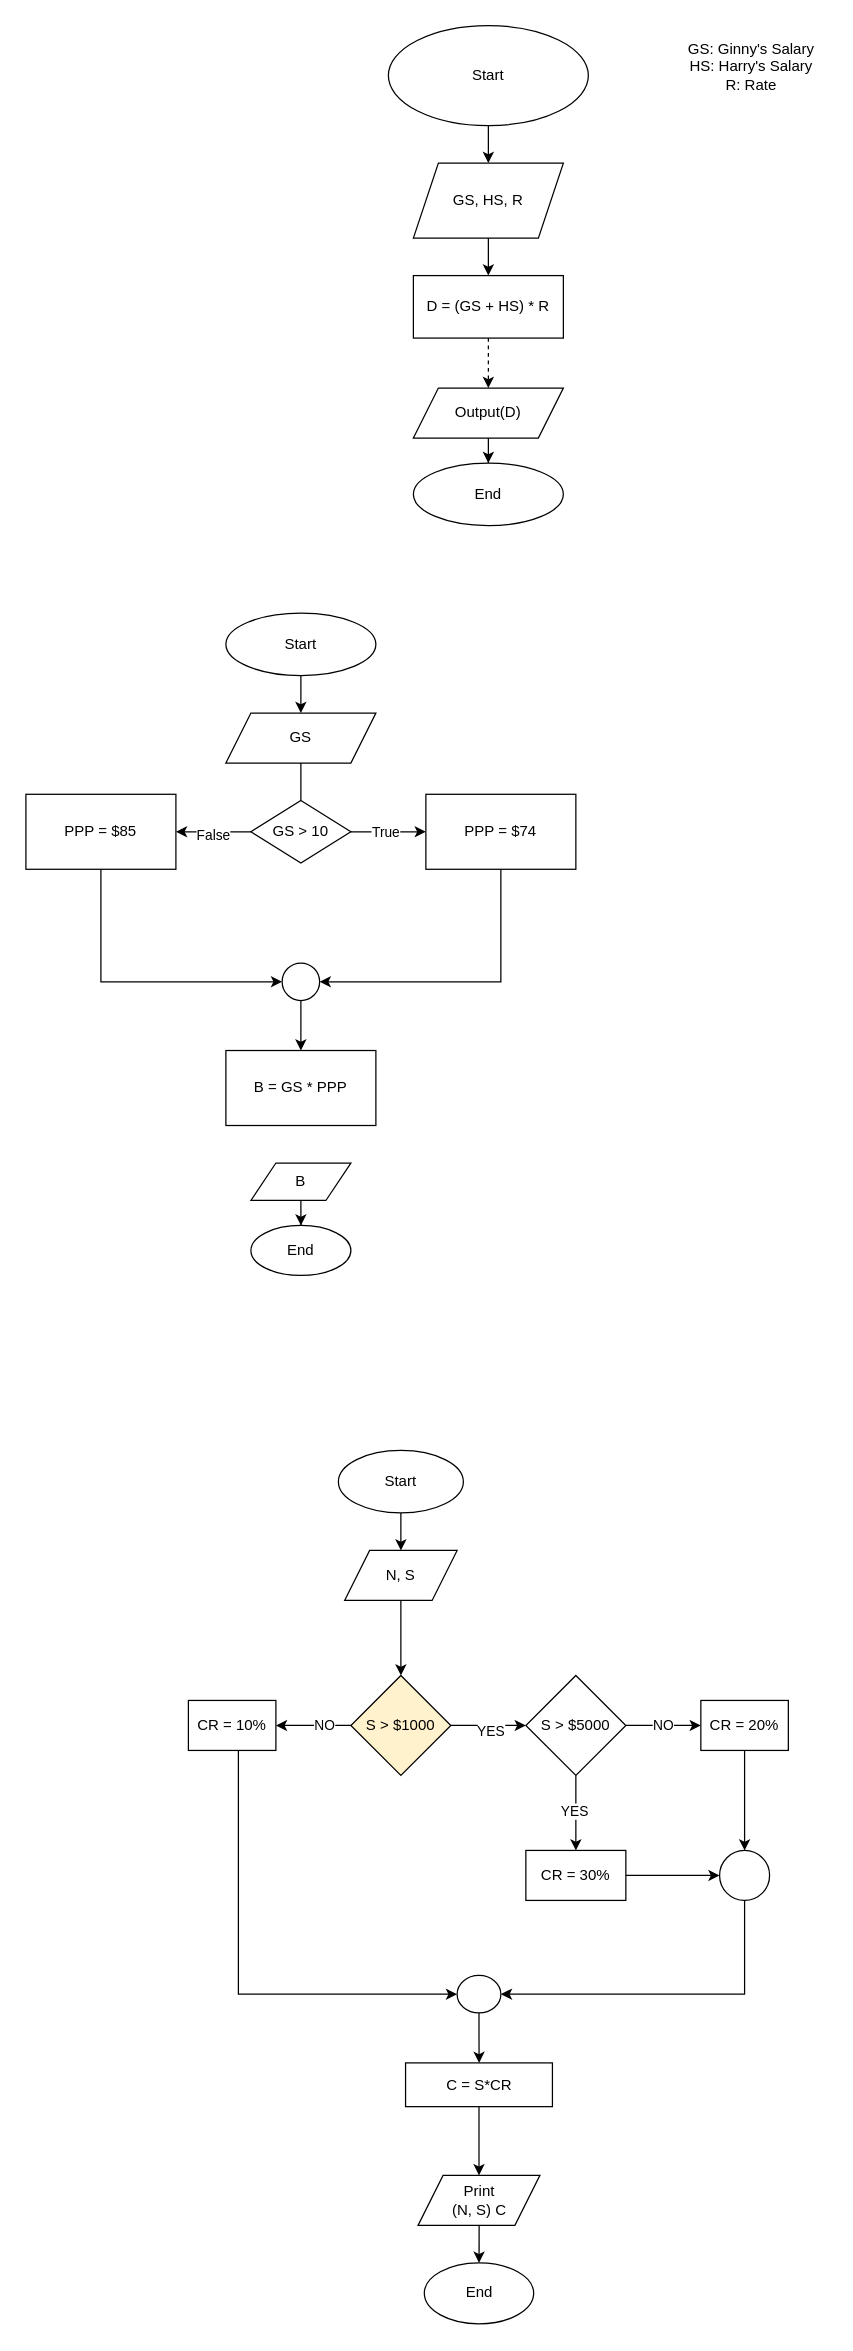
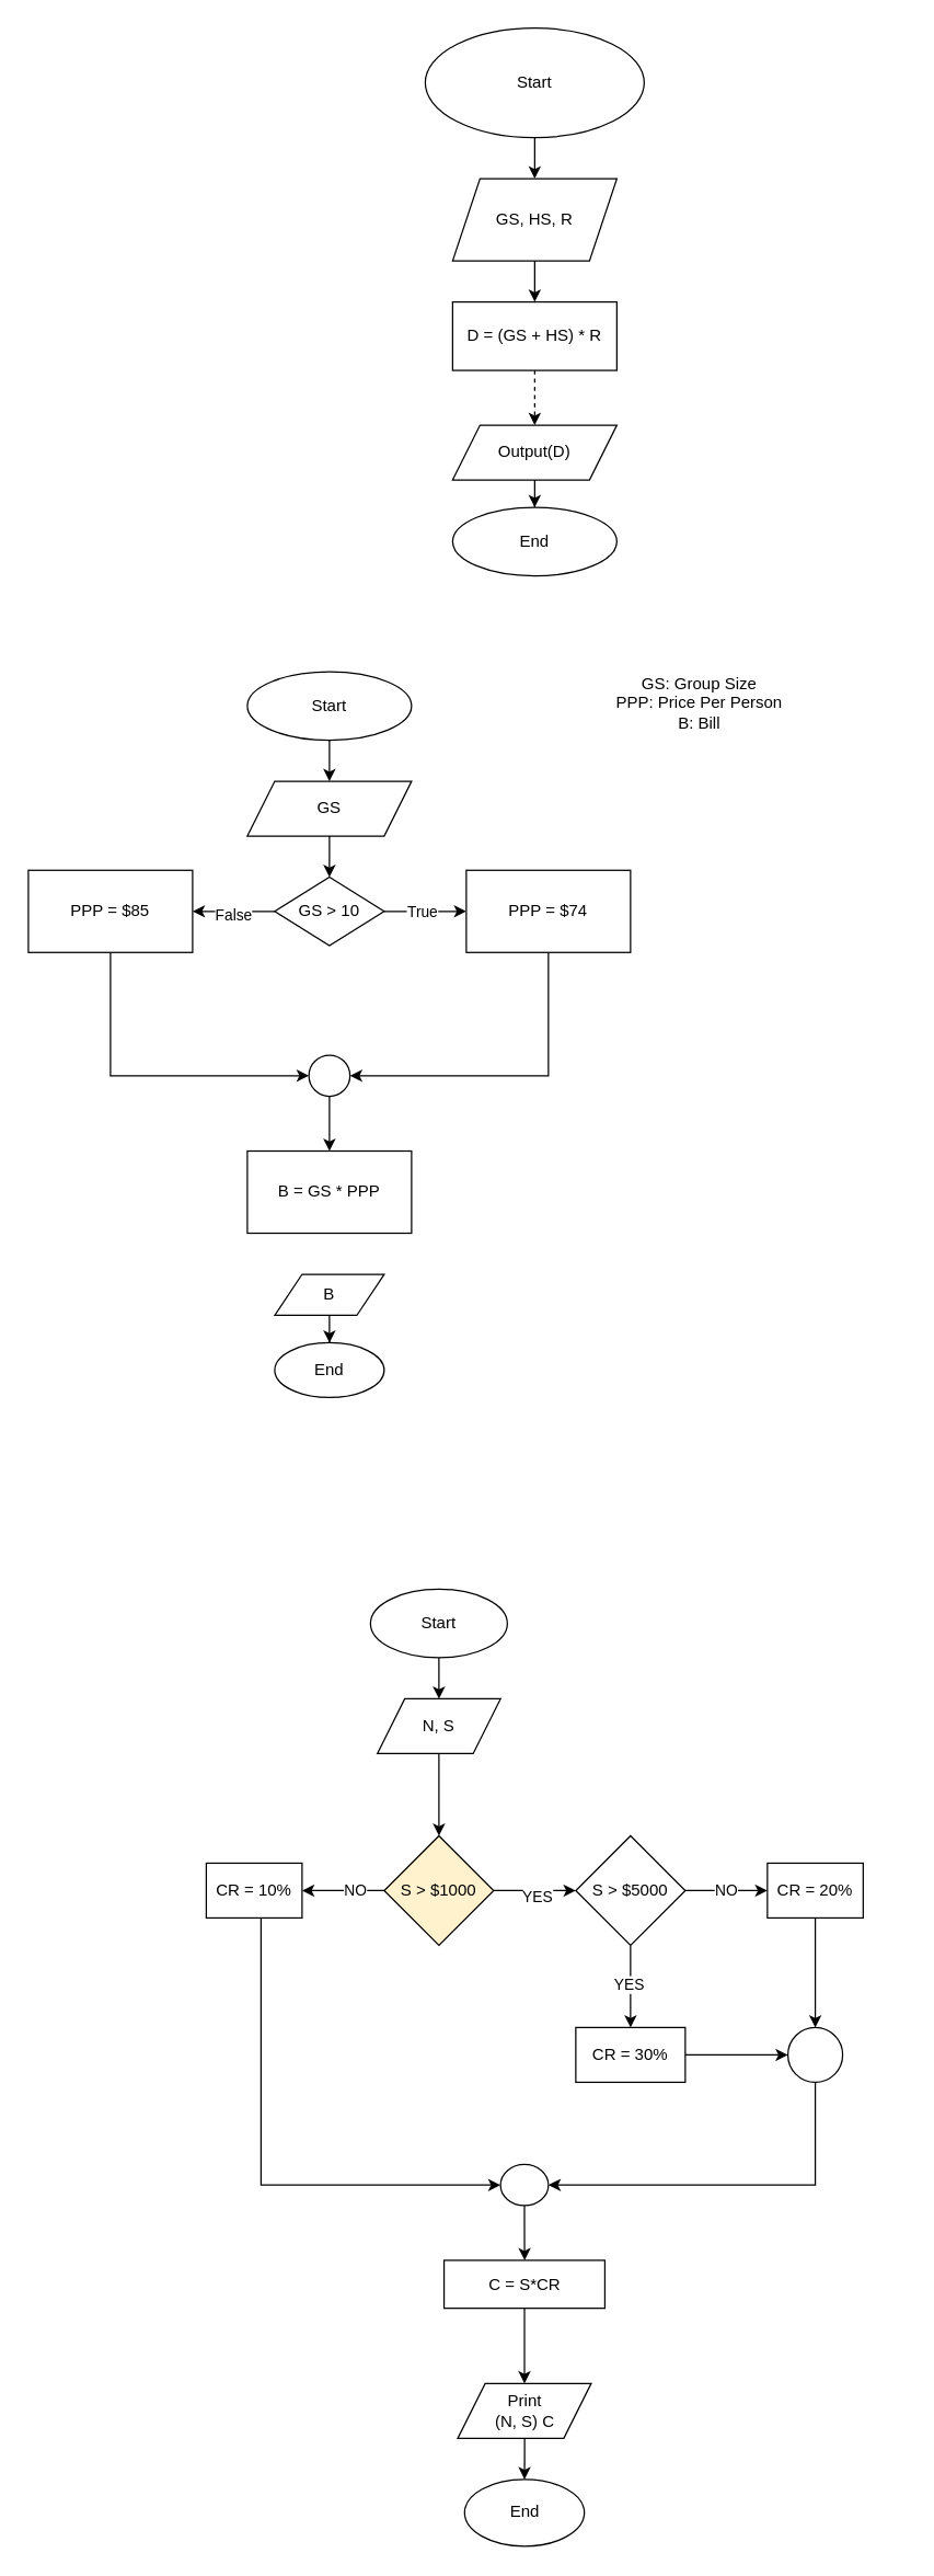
  <mxCell id="0" />
  <mxCell id="1" parent="0" />
  <mxCell id="2" value="" style="edgeStyle=orthogonalEdgeStyle;rounded=0;orthogonalLoop=1;jettySize=auto;html=1;" parent="1" source="3" target="5" edge="1"><mxGeometry relative="1" as="geometry" /></mxCell>
  <mxCell id="3" value="Start" style="ellipse;whiteSpace=wrap;html=1;" parent="1" vertex="1"><mxGeometry x="310" y="20" width="160" height="80" as="geometry" /></mxCell>
  <mxCell id="4" value="" style="edgeStyle=orthogonalEdgeStyle;rounded=0;orthogonalLoop=1;jettySize=auto;html=1;" parent="1" source="5" target="8" edge="1"><mxGeometry relative="1" as="geometry" /></mxCell>
  <mxCell id="5" value="GS, HS, R" style="shape=parallelogram;perimeter=parallelogramPerimeter;whiteSpace=wrap;html=1;fixedSize=1;" parent="1" vertex="1"><mxGeometry x="330" y="130" width="120" height="60" as="geometry" /></mxCell>
- <mxCell id="6" value="GS: Ginny's Salary&lt;br&gt;HS: Harry's Salary&lt;br&gt;R: Rate" style="text;html=1;align=center;verticalAlign=middle;resizable=0;points=[];autosize=1;strokeColor=none;fillColor=none;" parent="1" vertex="1"><mxGeometry x="540" y="23" width="120" height="60" as="geometry" /></mxCell>
  <mxCell id="7" value="" style="edgeStyle=orthogonalEdgeStyle;rounded=0;orthogonalLoop=1;jettySize=auto;html=1;dashed=1;" parent="1" source="8" target="10" edge="1"><mxGeometry relative="1" as="geometry" /></mxCell>
  <mxCell id="8" value="D = (GS + HS) * R" style="whiteSpace=wrap;html=1;" parent="1" vertex="1"><mxGeometry x="330" y="220" width="120" height="50" as="geometry" /></mxCell>
  <mxCell id="9" value="" style="edgeStyle=orthogonalEdgeStyle;rounded=0;orthogonalLoop=1;jettySize=auto;html=1;" parent="1" source="10" target="11" edge="1"><mxGeometry relative="1" as="geometry" /></mxCell>
  <mxCell id="10" value="Output(D)" style="shape=parallelogram;perimeter=parallelogramPerimeter;whiteSpace=wrap;html=1;fixedSize=1;" parent="1" vertex="1"><mxGeometry x="330" y="310" width="120" height="40" as="geometry" /></mxCell>
  <mxCell id="11" value="End" style="ellipse;whiteSpace=wrap;html=1;" parent="1" vertex="1"><mxGeometry x="330" y="370" width="120" height="50" as="geometry" /></mxCell>
  <mxCell id="12" value="" style="edgeStyle=orthogonalEdgeStyle;rounded=0;orthogonalLoop=1;jettySize=auto;html=1;" edge="1" parent="1" source="13" target="15"><mxGeometry relative="1" as="geometry" /></mxCell>
  <mxCell id="13" value="Start" style="ellipse;whiteSpace=wrap;html=1;" vertex="1" parent="1"><mxGeometry x="180" y="490" width="120" height="50" as="geometry" /></mxCell>
- <mxCell id="14" value="" style="edgeStyle=orthogonalEdgeStyle;rounded=0;orthogonalLoop=1;jettySize=auto;html=1;endArrow=none;" edge="1" parent="1" source="15" target="21"><mxGeometry relative="1" as="geometry" /></mxCell>
+ <mxCell id="14" value="" style="edgeStyle=orthogonalEdgeStyle;rounded=0;orthogonalLoop=1;jettySize=auto;html=1;" edge="1" parent="1" source="15" target="21"><mxGeometry relative="1" as="geometry" /></mxCell>
  <mxCell id="15" value="GS" style="shape=parallelogram;perimeter=parallelogramPerimeter;whiteSpace=wrap;html=1;fixedSize=1;" vertex="1" parent="1"><mxGeometry x="180" y="570" width="120" height="40" as="geometry" /></mxCell>
+ <mxCell id="16" value="GS: Group Size&lt;br&gt;PPP: Price Per Person&lt;br&gt;B: Bill" style="text;html=1;align=center;verticalAlign=middle;resizable=0;points=[];autosize=1;strokeColor=none;fillColor=none;" vertex="1" parent="1"><mxGeometry x="440" y="483" width="140" height="60" as="geometry" /></mxCell>
  <mxCell id="17" value="" style="edgeStyle=orthogonalEdgeStyle;rounded=0;orthogonalLoop=1;jettySize=auto;html=1;" edge="1" parent="1" source="21" target="23"><mxGeometry relative="1" as="geometry" /></mxCell>
  <mxCell id="18" value="True" style="edgeLabel;html=1;align=center;verticalAlign=middle;resizable=0;points=[];" vertex="1" connectable="0" parent="17"><mxGeometry x="-0.1" relative="1" as="geometry"><mxPoint as="offset" /></mxGeometry></mxCell>
  <mxCell id="19" value="" style="edgeStyle=orthogonalEdgeStyle;rounded=0;orthogonalLoop=1;jettySize=auto;html=1;" edge="1" parent="1" source="21" target="25"><mxGeometry relative="1" as="geometry" /></mxCell>
  <mxCell id="20" value="False" style="edgeLabel;html=1;align=center;verticalAlign=middle;resizable=0;points=[];" vertex="1" connectable="0" parent="19"><mxGeometry x="0.033" y="2" relative="1" as="geometry"><mxPoint as="offset" /></mxGeometry></mxCell>
  <mxCell id="21" value="GS &amp;gt; 10" style="rhombus;whiteSpace=wrap;html=1;" vertex="1" parent="1"><mxGeometry x="200" y="640" width="80" height="50" as="geometry" /></mxCell>
  <mxCell id="22" value="" style="edgeStyle=orthogonalEdgeStyle;rounded=0;orthogonalLoop=1;jettySize=auto;html=1;" edge="1" parent="1" source="23" target="27"><mxGeometry relative="1" as="geometry"><Array as="points"><mxPoint x="400" y="785" /></Array></mxGeometry></mxCell>
  <mxCell id="23" value="PPP = $74" style="whiteSpace=wrap;html=1;" vertex="1" parent="1"><mxGeometry x="340" y="635" width="120" height="60" as="geometry" /></mxCell>
  <mxCell id="24" style="edgeStyle=orthogonalEdgeStyle;rounded=0;orthogonalLoop=1;jettySize=auto;html=1;entryX=0;entryY=0.5;entryDx=0;entryDy=0;" edge="1" parent="1" source="25" target="27"><mxGeometry relative="1" as="geometry"><Array as="points"><mxPoint x="80" y="785" /></Array></mxGeometry></mxCell>
  <mxCell id="25" value="PPP = $85" style="whiteSpace=wrap;html=1;" vertex="1" parent="1"><mxGeometry x="20" y="635" width="120" height="60" as="geometry" /></mxCell>
  <mxCell id="26" value="" style="edgeStyle=orthogonalEdgeStyle;rounded=0;orthogonalLoop=1;jettySize=auto;html=1;" edge="1" parent="1" source="27" target="28"><mxGeometry relative="1" as="geometry" /></mxCell>
  <mxCell id="27" value="" style="ellipse;whiteSpace=wrap;html=1;" vertex="1" parent="1"><mxGeometry x="225" y="770" width="30" height="30" as="geometry" /></mxCell>
  <mxCell id="28" value="B = GS * PPP" style="whiteSpace=wrap;html=1;" vertex="1" parent="1"><mxGeometry x="180" y="840" width="120" height="60" as="geometry" /></mxCell>
  <mxCell id="29" value="" style="edgeStyle=orthogonalEdgeStyle;rounded=0;orthogonalLoop=1;jettySize=auto;html=1;" edge="1" parent="1" source="30" target="31"><mxGeometry relative="1" as="geometry" /></mxCell>
  <mxCell id="30" value="B" style="shape=parallelogram;perimeter=parallelogramPerimeter;whiteSpace=wrap;html=1;fixedSize=1;" vertex="1" parent="1"><mxGeometry x="200" y="930" width="80" height="30" as="geometry" /></mxCell>
  <mxCell id="31" value="End" style="ellipse;whiteSpace=wrap;html=1;" vertex="1" parent="1"><mxGeometry x="200" y="980" width="80" height="40" as="geometry" /></mxCell>
  <mxCell id="32" value="" style="edgeStyle=orthogonalEdgeStyle;rounded=0;orthogonalLoop=1;jettySize=auto;html=1;" edge="1" parent="1" source="33" target="35"><mxGeometry relative="1" as="geometry" /></mxCell>
  <mxCell id="33" value="Start" style="ellipse;whiteSpace=wrap;html=1;" vertex="1" parent="1"><mxGeometry x="270" y="1160" width="100" height="50" as="geometry" /></mxCell>
  <mxCell id="34" value="" style="edgeStyle=orthogonalEdgeStyle;rounded=0;orthogonalLoop=1;jettySize=auto;html=1;" edge="1" parent="1" source="35" target="40"><mxGeometry relative="1" as="geometry" /></mxCell>
  <mxCell id="35" value="N, S" style="shape=parallelogram;perimeter=parallelogramPerimeter;whiteSpace=wrap;html=1;fixedSize=1;" vertex="1" parent="1"><mxGeometry x="275" y="1240" width="90" height="40" as="geometry" /></mxCell>
  <mxCell id="36" value="" style="edgeStyle=orthogonalEdgeStyle;rounded=0;orthogonalLoop=1;jettySize=auto;html=1;" edge="1" parent="1" source="40" target="44"><mxGeometry relative="1" as="geometry" /></mxCell>
  <mxCell id="37" value="YES" style="edgeLabel;html=1;align=center;verticalAlign=middle;resizable=0;points=[];" vertex="1" connectable="0" parent="36"><mxGeometry x="0.033" y="-4" relative="1" as="geometry"><mxPoint as="offset" /></mxGeometry></mxCell>
  <mxCell id="38" value="" style="edgeStyle=orthogonalEdgeStyle;rounded=0;orthogonalLoop=1;jettySize=auto;html=1;" edge="1" parent="1" source="40" target="46"><mxGeometry relative="1" as="geometry" /></mxCell>
  <mxCell id="39" value="NO" style="edgeLabel;html=1;align=center;verticalAlign=middle;resizable=0;points=[];" vertex="1" connectable="0" parent="38"><mxGeometry x="-0.267" y="-1" relative="1" as="geometry"><mxPoint as="offset" /></mxGeometry></mxCell>
  <mxCell id="40" value="S &amp;gt; $1000" style="rhombus;whiteSpace=wrap;html=1;fillColor=#fff2cc;" vertex="1" parent="1"><mxGeometry x="280" y="1340" width="80" height="80" as="geometry" /></mxCell>
  <mxCell id="41" value="NO" style="edgeStyle=orthogonalEdgeStyle;rounded=0;orthogonalLoop=1;jettySize=auto;html=1;" edge="1" parent="1" source="44" target="48"><mxGeometry relative="1" as="geometry" /></mxCell>
  <mxCell id="42" value="" style="edgeStyle=orthogonalEdgeStyle;rounded=0;orthogonalLoop=1;jettySize=auto;html=1;" edge="1" parent="1" source="44" target="50"><mxGeometry relative="1" as="geometry" /></mxCell>
  <mxCell id="43" value="YES" style="edgeLabel;html=1;align=center;verticalAlign=middle;resizable=0;points=[];" vertex="1" connectable="0" parent="42"><mxGeometry x="-0.067" y="-2" relative="1" as="geometry"><mxPoint as="offset" /></mxGeometry></mxCell>
  <mxCell id="44" value="S &amp;gt; $5000" style="rhombus;whiteSpace=wrap;html=1;" vertex="1" parent="1"><mxGeometry x="420" y="1340" width="80" height="80" as="geometry" /></mxCell>
  <mxCell id="45" style="edgeStyle=orthogonalEdgeStyle;rounded=0;orthogonalLoop=1;jettySize=auto;html=1;entryX=0;entryY=0.5;entryDx=0;entryDy=0;" edge="1" parent="1" source="46" target="52"><mxGeometry relative="1" as="geometry"><Array as="points"><mxPoint x="190" y="1595" /></Array></mxGeometry></mxCell>
  <mxCell id="46" value="CR = 10%" style="whiteSpace=wrap;html=1;" vertex="1" parent="1"><mxGeometry x="150" y="1360" width="70" height="40" as="geometry" /></mxCell>
  <mxCell id="47" value="" style="edgeStyle=orthogonalEdgeStyle;rounded=0;orthogonalLoop=1;jettySize=auto;html=1;exitX=0.5;exitY=1;exitDx=0;exitDy=0;" edge="1" parent="1" source="59" target="52"><mxGeometry relative="1" as="geometry"><Array as="points"><mxPoint x="595" y="1595" /></Array></mxGeometry></mxCell>
  <mxCell id="48" value="CR = 20%" style="whiteSpace=wrap;html=1;" vertex="1" parent="1"><mxGeometry x="560" y="1360" width="70" height="40" as="geometry" /></mxCell>
  <mxCell id="49" value="" style="edgeStyle=orthogonalEdgeStyle;rounded=0;orthogonalLoop=1;jettySize=auto;html=1;" edge="1" parent="1" source="50" target="59"><mxGeometry relative="1" as="geometry" /></mxCell>
  <mxCell id="50" value="CR = 30%" style="whiteSpace=wrap;html=1;" vertex="1" parent="1"><mxGeometry x="420" y="1480" width="80" height="40" as="geometry" /></mxCell>
  <mxCell id="51" value="" style="edgeStyle=orthogonalEdgeStyle;rounded=0;orthogonalLoop=1;jettySize=auto;html=1;" edge="1" parent="1" source="52" target="54"><mxGeometry relative="1" as="geometry" /></mxCell>
  <mxCell id="52" value="" style="ellipse;whiteSpace=wrap;html=1;" vertex="1" parent="1"><mxGeometry x="365" y="1580" width="35" height="30" as="geometry" /></mxCell>
  <mxCell id="53" value="" style="edgeStyle=orthogonalEdgeStyle;rounded=0;orthogonalLoop=1;jettySize=auto;html=1;" edge="1" parent="1" source="54" target="56"><mxGeometry relative="1" as="geometry" /></mxCell>
  <mxCell id="54" value="C = S*CR" style="whiteSpace=wrap;html=1;" vertex="1" parent="1"><mxGeometry x="323.75" y="1650" width="117.5" height="35" as="geometry" /></mxCell>
  <mxCell id="55" value="" style="edgeStyle=orthogonalEdgeStyle;rounded=0;orthogonalLoop=1;jettySize=auto;html=1;" edge="1" parent="1" source="56" target="57"><mxGeometry relative="1" as="geometry" /></mxCell>
  <mxCell id="56" value="Print&lt;br&gt;(N, S) C" style="shape=parallelogram;perimeter=parallelogramPerimeter;whiteSpace=wrap;html=1;fixedSize=1;" vertex="1" parent="1"><mxGeometry x="333.75" y="1740" width="97.5" height="40" as="geometry" /></mxCell>
  <mxCell id="57" value="End" style="ellipse;whiteSpace=wrap;html=1;" vertex="1" parent="1"><mxGeometry x="338.75" y="1810" width="87.5" height="48.75" as="geometry" /></mxCell>
  <mxCell id="58" value="" style="edgeStyle=orthogonalEdgeStyle;rounded=0;orthogonalLoop=1;jettySize=auto;html=1;" edge="1" parent="1" source="48" target="59"><mxGeometry relative="1" as="geometry"><mxPoint x="600" y="1400" as="sourcePoint" /><mxPoint x="400" y="1595" as="targetPoint" /><Array as="points" /></mxGeometry></mxCell>
  <mxCell id="59" value="" style="ellipse;whiteSpace=wrap;html=1;" vertex="1" parent="1"><mxGeometry x="575" y="1480" width="40" height="40" as="geometry" /></mxCell>
